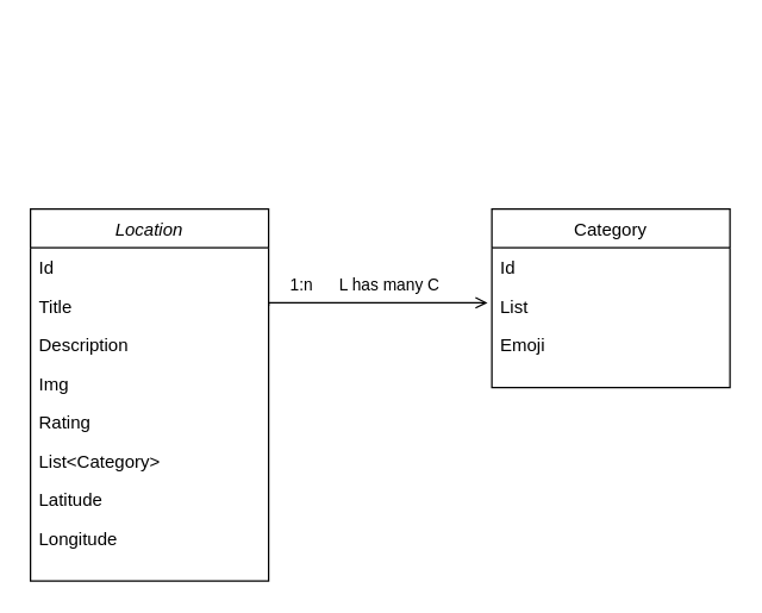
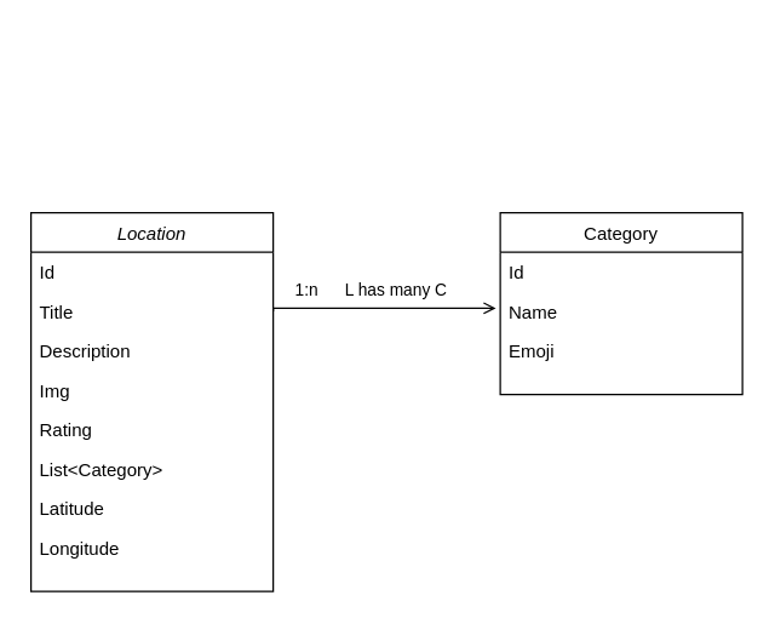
  <mxCell id="0" />
  <mxCell id="1" parent="0" />
  <mxCell id="2" value="Location" style="swimlane;fontStyle=2;align=center;verticalAlign=top;childLayout=stackLayout;horizontal=1;startSize=26;horizontalStack=0;resizeParent=1;resizeLast=0;collapsible=1;marginBottom=0;rounded=0;shadow=0;strokeWidth=1;" parent="1" vertex="1"><mxGeometry x="20" y="140" width="160" height="250" as="geometry"><mxRectangle x="230" y="140" width="160" height="26" as="alternateBounds" /></mxGeometry></mxCell>
  <mxCell id="3" value="Id" style="text;align=left;verticalAlign=top;spacingLeft=4;spacingRight=4;overflow=hidden;rotatable=0;points=[[0,0.5],[1,0.5]];portConstraint=eastwest;" parent="2" vertex="1"><mxGeometry y="26" width="160" height="26" as="geometry" /></mxCell>
  <mxCell id="4" value="Title" style="text;align=left;verticalAlign=top;spacingLeft=4;spacingRight=4;overflow=hidden;rotatable=0;points=[[0,0.5],[1,0.5]];portConstraint=eastwest;" parent="2" vertex="1"><mxGeometry y="52" width="160" height="26" as="geometry" /></mxCell>
  <mxCell id="5" value="Description" style="text;align=left;verticalAlign=top;spacingLeft=4;spacingRight=4;overflow=hidden;rotatable=0;points=[[0,0.5],[1,0.5]];portConstraint=eastwest;" vertex="1" parent="2"><mxGeometry y="78" width="160" height="26" as="geometry" /></mxCell>
  <mxCell id="6" value="Img" style="text;align=left;verticalAlign=top;spacingLeft=4;spacingRight=4;overflow=hidden;rotatable=0;points=[[0,0.5],[1,0.5]];portConstraint=eastwest;" vertex="1" parent="2"><mxGeometry y="104" width="160" height="26" as="geometry" /></mxCell>
  <mxCell id="7" value="Rating" style="text;align=left;verticalAlign=top;spacingLeft=4;spacingRight=4;overflow=hidden;rotatable=0;points=[[0,0.5],[1,0.5]];portConstraint=eastwest;" vertex="1" parent="2"><mxGeometry y="130" width="160" height="26" as="geometry" /></mxCell>
  <mxCell id="8" value="List&lt;Category&gt;" style="text;align=left;verticalAlign=top;spacingLeft=4;spacingRight=4;overflow=hidden;rotatable=0;points=[[0,0.5],[1,0.5]];portConstraint=eastwest;" vertex="1" parent="2"><mxGeometry y="156" width="160" height="26" as="geometry" /></mxCell>
  <mxCell id="9" value="Latitude" style="text;align=left;verticalAlign=top;spacingLeft=4;spacingRight=4;overflow=hidden;rotatable=0;points=[[0,0.5],[1,0.5]];portConstraint=eastwest;" vertex="1" parent="2"><mxGeometry y="182" width="160" height="26" as="geometry" /></mxCell>
  <mxCell id="10" value="Longitude" style="text;align=left;verticalAlign=top;spacingLeft=4;spacingRight=4;overflow=hidden;rotatable=0;points=[[0,0.5],[1,0.5]];portConstraint=eastwest;" vertex="1" parent="2"><mxGeometry y="208" width="160" height="26" as="geometry" /></mxCell>
  <mxCell id="11" value="Category" style="swimlane;fontStyle=0;align=center;verticalAlign=top;childLayout=stackLayout;horizontal=1;startSize=26;horizontalStack=0;resizeParent=1;resizeLast=0;collapsible=1;marginBottom=0;rounded=0;shadow=0;strokeWidth=1;" vertex="1" parent="1"><mxGeometry x="330" y="140" width="160" height="120" as="geometry"><mxRectangle x="550" y="140" width="160" height="26" as="alternateBounds" /></mxGeometry></mxCell>
  <mxCell id="12" value="Id" style="text;align=left;verticalAlign=top;spacingLeft=4;spacingRight=4;overflow=hidden;rotatable=0;points=[[0,0.5],[1,0.5]];portConstraint=eastwest;" vertex="1" parent="11"><mxGeometry y="26" width="160" height="26" as="geometry" /></mxCell>
- <mxCell id="13" value="List" style="text;align=left;verticalAlign=top;spacingLeft=4;spacingRight=4;overflow=hidden;rotatable=0;points=[[0,0.5],[1,0.5]];portConstraint=eastwest;" vertex="1" parent="11"><mxGeometry y="52" width="160" height="26" as="geometry" /></mxCell>
+ <mxCell id="13" value="Name" style="text;align=left;verticalAlign=top;spacingLeft=4;spacingRight=4;overflow=hidden;rotatable=0;points=[[0,0.5],[1,0.5]];portConstraint=eastwest;" vertex="1" parent="11"><mxGeometry y="52" width="160" height="26" as="geometry" /></mxCell>
  <mxCell id="14" value="Emoji" style="text;align=left;verticalAlign=top;spacingLeft=4;spacingRight=4;overflow=hidden;rotatable=0;points=[[0,0.5],[1,0.5]];portConstraint=eastwest;" vertex="1" parent="11"><mxGeometry y="78" width="160" height="26" as="geometry" /></mxCell>
  <mxCell id="15" value="" style="endArrow=open;shadow=0;strokeWidth=1;rounded=0;endFill=1;edgeStyle=elbowEdgeStyle;elbow=vertical;exitX=1;exitY=0.5;exitDx=0;exitDy=0;entryX=-0.018;entryY=0.43;entryDx=0;entryDy=0;entryPerimeter=0;" edge="1" parent="1" target="13"><mxGeometry x="0.5" y="41" relative="1" as="geometry"><mxPoint x="180" y="205" as="sourcePoint" /><mxPoint x="410" y="120" as="targetPoint" /><mxPoint x="-40" y="32" as="offset" /><Array as="points"><mxPoint x="260" y="203" /><mxPoint x="410" y="90" /><mxPoint x="200" y="20" /><mxPoint x="260" y="30" /></Array></mxGeometry></mxCell>
  <mxCell id="16" value="L has many C" style="edgeLabel;html=1;align=center;verticalAlign=middle;resizable=0;points=[];" vertex="1" connectable="0" parent="15"><mxGeometry x="-0.301" y="1" relative="1" as="geometry"><mxPoint x="30" y="-12" as="offset" /></mxGeometry></mxCell>
  <mxCell id="17" value="1:n" style="edgeLabel;html=1;align=center;verticalAlign=middle;resizable=0;points=[];" vertex="1" connectable="0" parent="15"><mxGeometry x="-0.693" relative="1" as="geometry"><mxPoint y="-13" as="offset" /></mxGeometry></mxCell>
